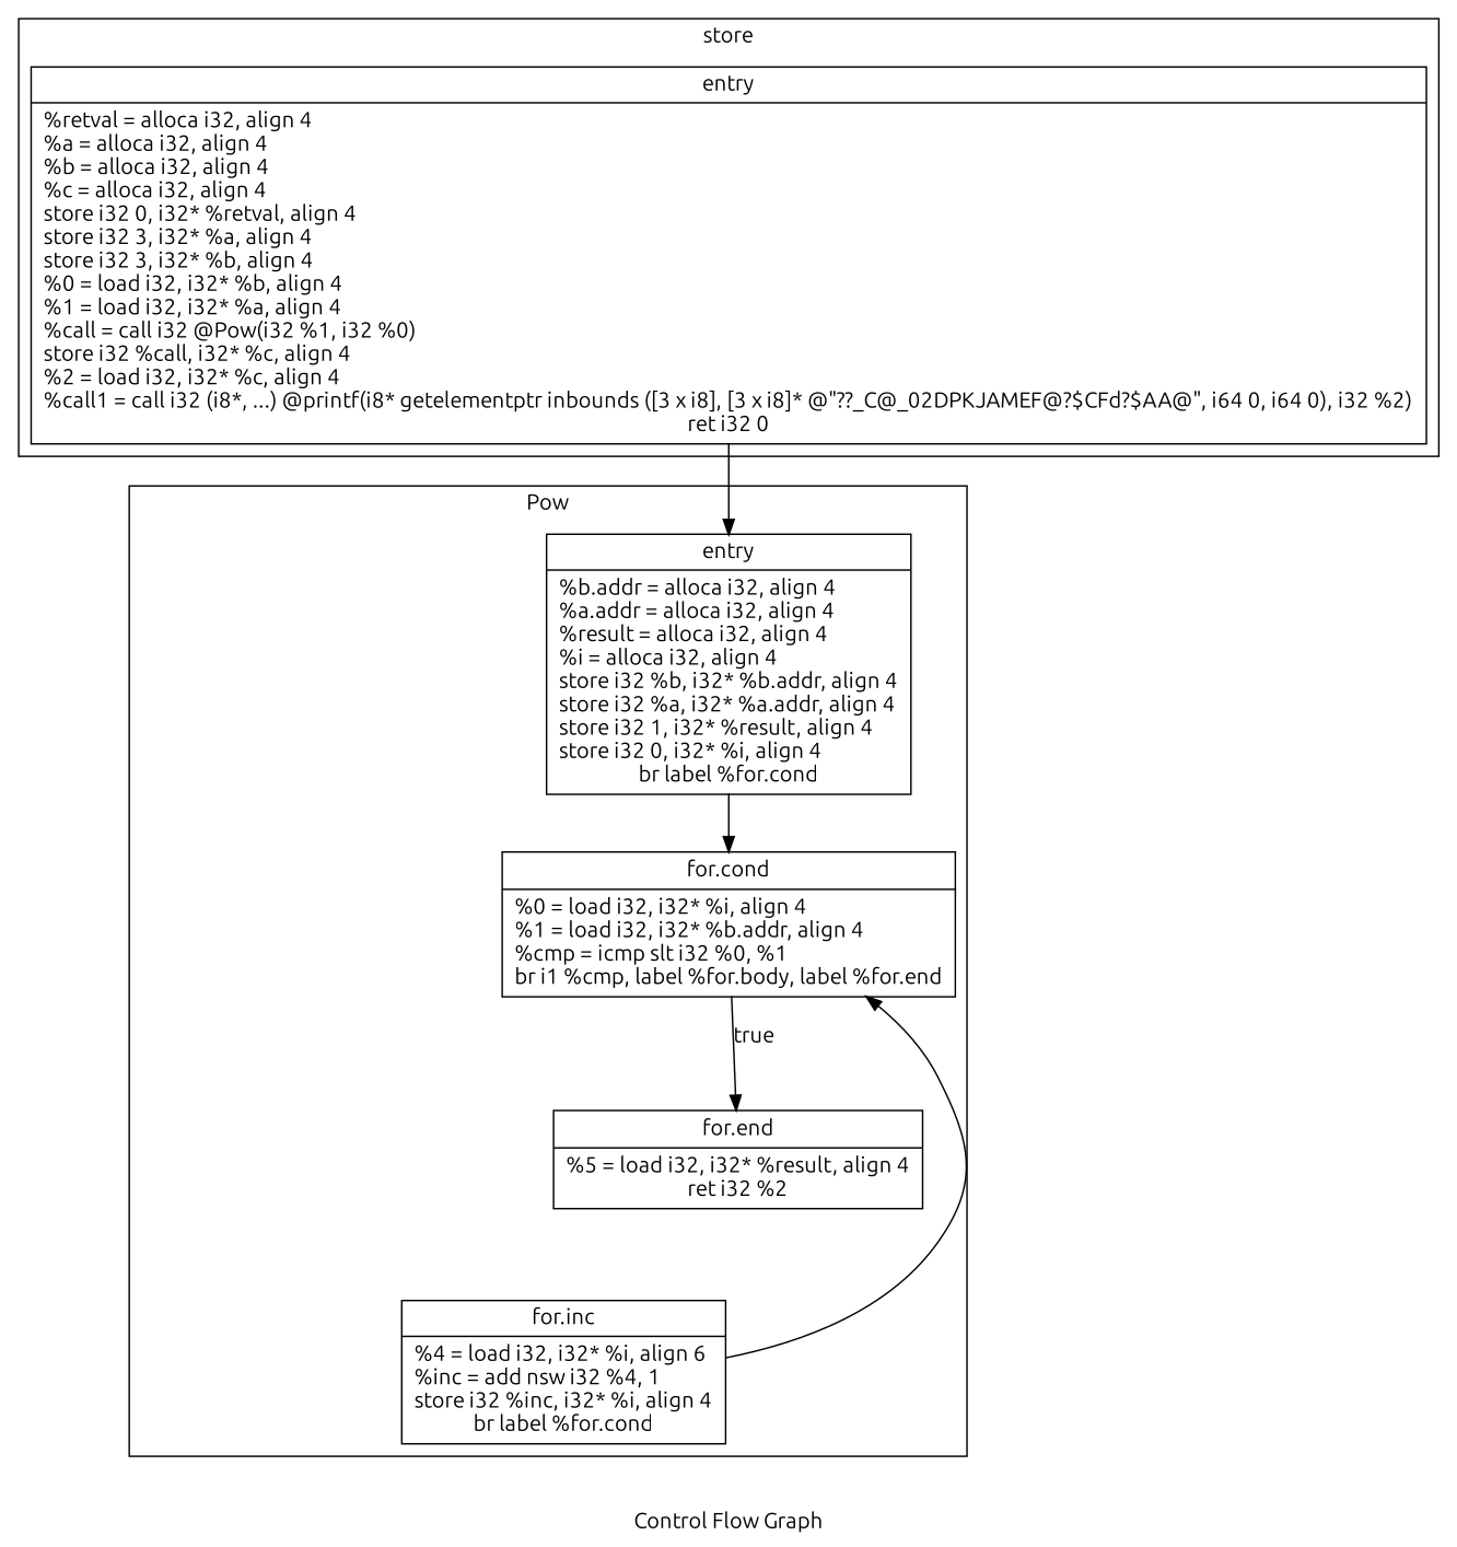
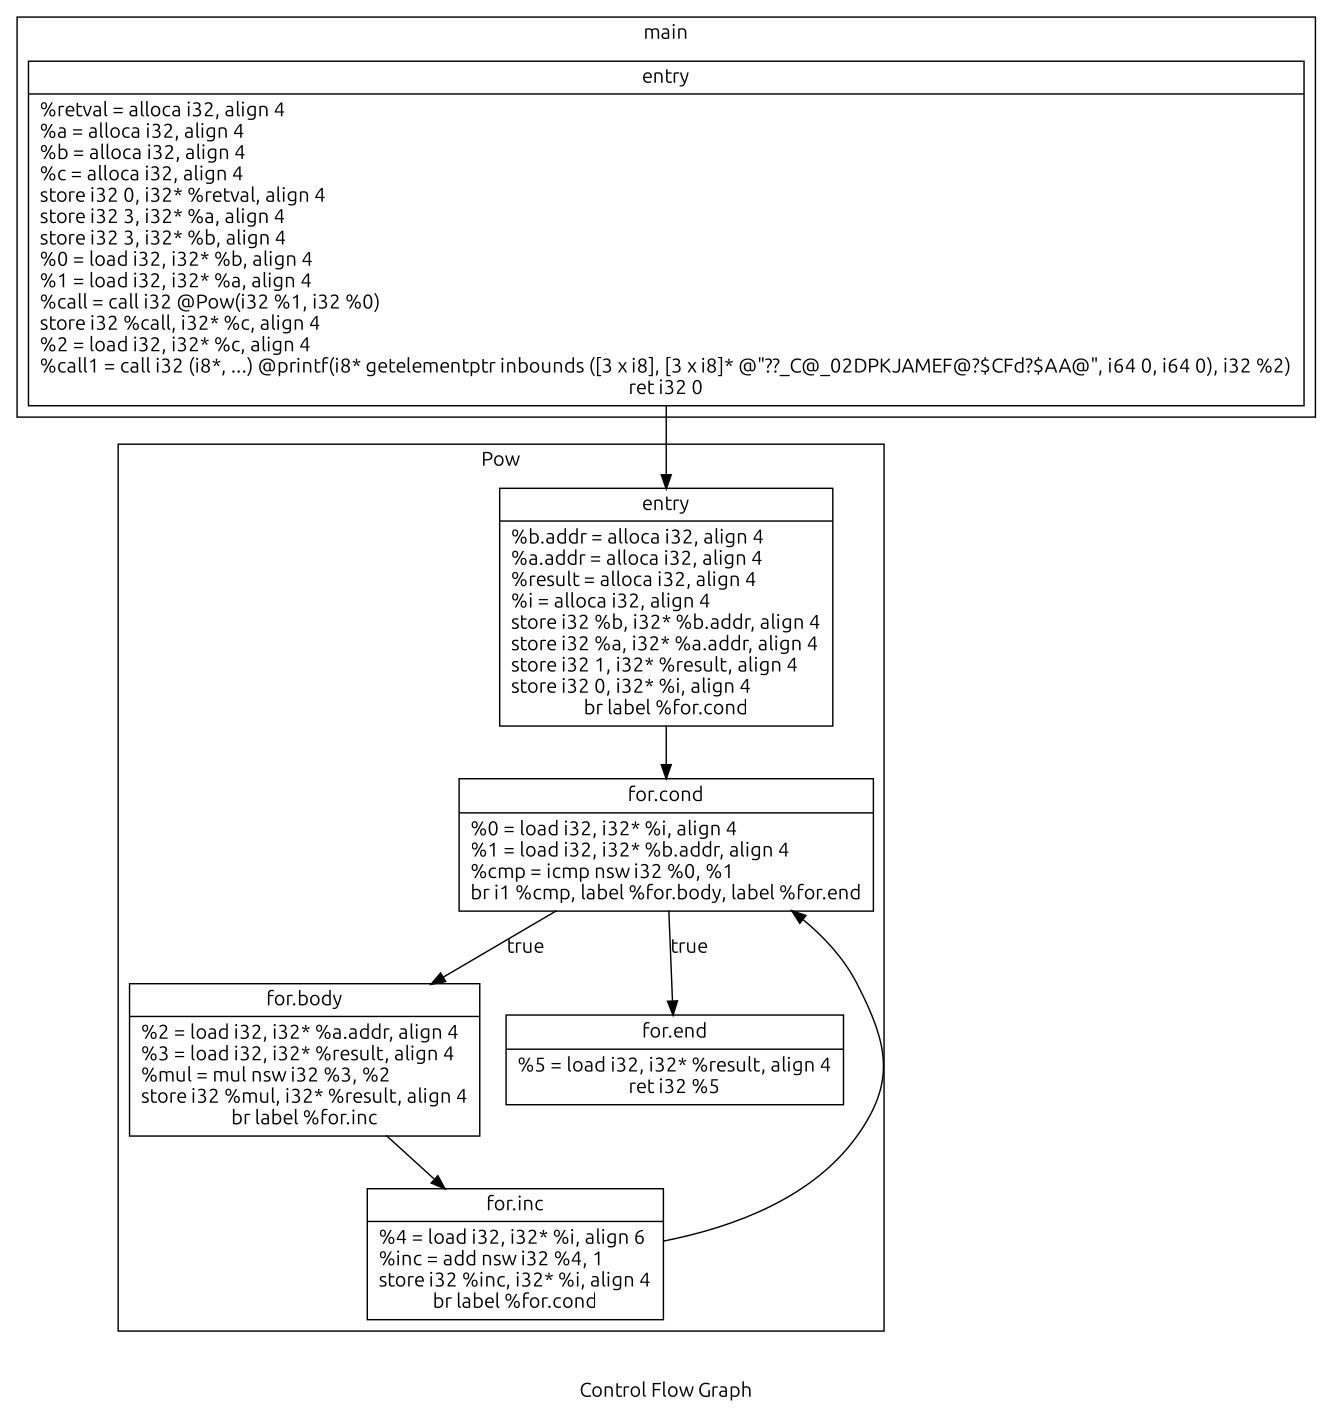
  digraph {
    fontname=Ubuntu
    label="Control Flow Graph"
    node [fontname=Ubuntu shape=record]
    edge [fontname=Ubuntu]
    n1 [label="{ entry | %b.addr = alloca i32, align 4\l%a.addr = alloca i32, align 4\l%result = alloca i32, align 4\l%i = alloca i32, align 4\lstore i32 %b, i32* %b.addr, align 4\lstore i32 %a, i32* %a.addr, align 4\lstore i32 1, i32* %result, align 4\lstore i32 0, i32* %i, align 4\lbr label %for.cond }"]
-   n2 [label="{ for.cond | %0 = load i32, i32* %i, align 4\l%1 = load i32, i32* %b.addr, align 4\l%cmp = icmp slt i32 %0, %1\lbr i1 %cmp, label %for.body, label %for.end }"]
-   n4 [label="{ for.end | %5 = load i32, i32* %result, align 4\lret i32 %2 }"]
+   n2 [label="{ for.cond | %0 = load i32, i32* %i, align 4\l%1 = load i32, i32* %b.addr, align 4\l%cmp = icmp nsw i32 %0, %1\lbr i1 %cmp, label %for.body, label %for.end }"]
+   n3 [label="{ for.body | %2 = load i32, i32* %a.addr, align 4\l%3 = load i32, i32* %result, align 4\l%mul = mul nsw i32 %3, %2\lstore i32 %mul, i32* %result, align 4\lbr label %for.inc }"]
+   n4 [label="{ for.end | %5 = load i32, i32* %result, align 4\lret i32 %5 }"]
    n5 [label="{ for.inc | %4 = load i32, i32* %i, align 6\l%inc = add nsw i32 %4, 1\lstore i32 %inc, i32* %i, align 4\lbr label %for.cond }"]
    n6 [label="{ entry | %retval = alloca i32, align 4\l%a = alloca i32, align 4\l%b = alloca i32, align 4\l%c = alloca i32, align 4\lstore i32 0, i32* %retval, align 4\lstore i32 3, i32* %a, align 4\lstore i32 3, i32* %b, align 4\l%0 = load i32, i32* %b, align 4\l%1 = load i32, i32* %a, align 4\l%call = call i32 @Pow(i32 %1, i32 %0)\lstore i32 %call, i32* %c, align 4\l%2 = load i32, i32* %c, align 4\l%call1 = call i32 (i8*, ...) @printf(i8* getelementptr inbounds ([3 x i8], [3 x i8]* @&quot;??_C@_02DPKJAMEF@?$CFd?$AA@&quot;, i64 0, i64 0), i32 %2)\lret i32 0 }"]
    subgraph cluster_1 {
      label=Pow
      n1
      n2
+     n3
      n4
      n5
    }
    subgraph cluster_2 {
-     label=store
+     label=main
      n6
    }
    n1 -> n2
+   n2 -> n3 [label=true]
    n2 -> n4 [label=true]
+   n3 -> n5
    n5 -> n2
    n6 -> n1
  }
